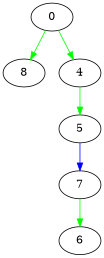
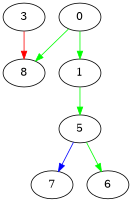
  digraph {
    edge [color=green]
    n1 [label=8]
    0
-   4
+   4 [label=1]
    5
    7
    6
+   3
    0 -> n1
    0 -> 4
    4 -> 5
    5 -> 7 [color=blue]
-   7 -> 6
+   5 -> 6
+   3 -> n1 [color=red]
  }
